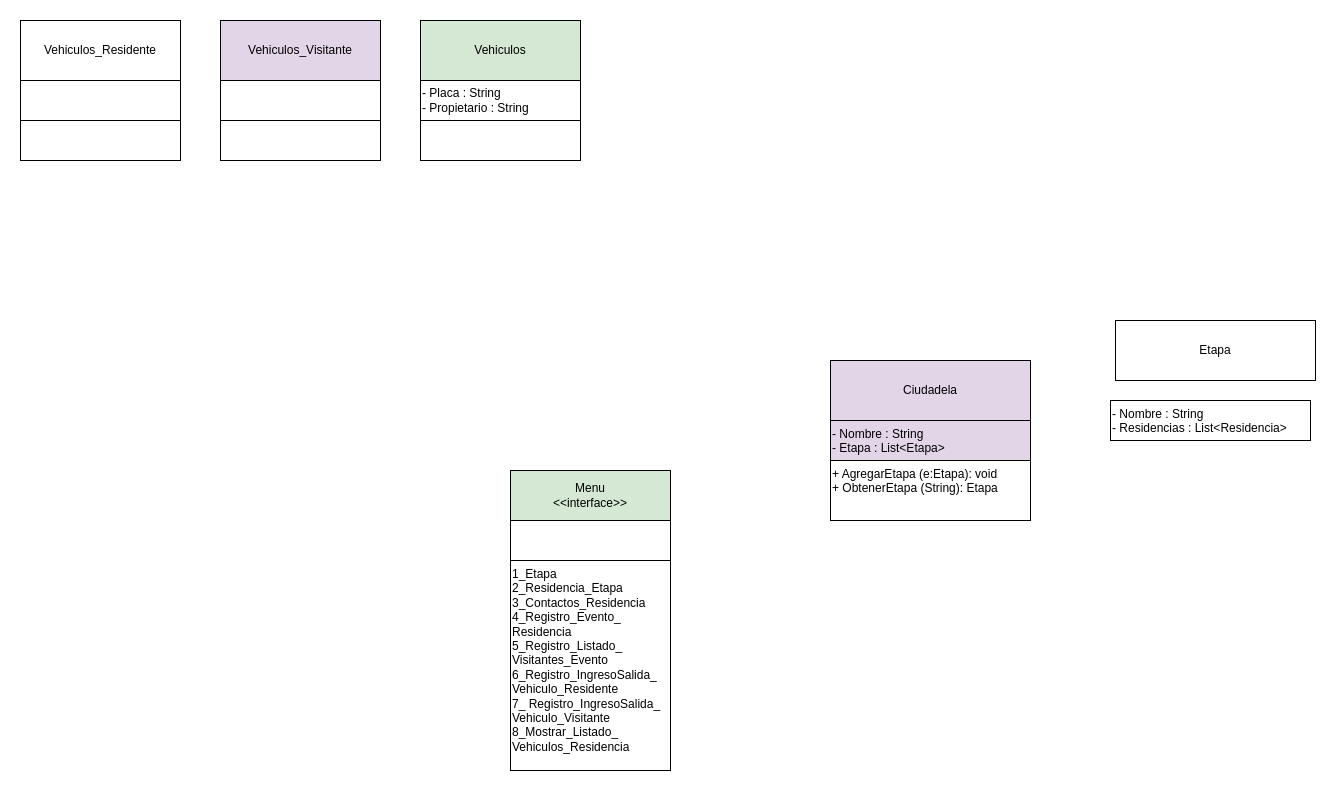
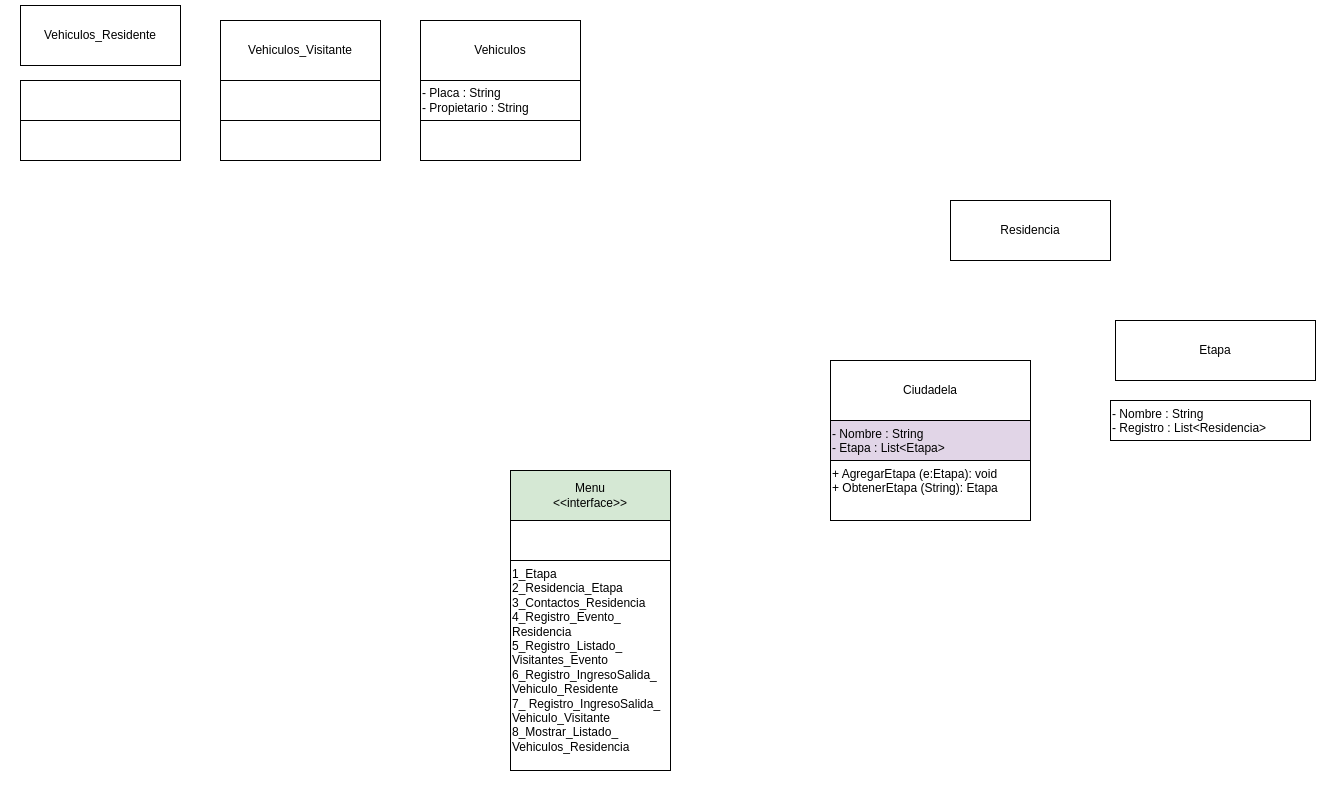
  <mxCell id="0" />
  <mxCell id="1" parent="0" />
  <mxCell id="2" value="" style="rounded=0;whiteSpace=wrap;html=1;" parent="1" vertex="1"><mxGeometry x="20" y="80" width="160" height="40" as="geometry" /></mxCell>
- <mxCell id="3" value="Vehiculos_Residente" style="rounded=0;whiteSpace=wrap;html=1;" parent="1" vertex="1"><mxGeometry x="20" y="20" width="160" height="60" as="geometry" /></mxCell>
+ <mxCell id="3" value="Vehiculos_Residente" style="rounded=0;whiteSpace=wrap;html=1;" parent="1" vertex="1"><mxGeometry x="20" y="5" width="160" height="60" as="geometry" /></mxCell>
  <mxCell id="4" value="" style="rounded=0;whiteSpace=wrap;html=1;" parent="1" vertex="1"><mxGeometry x="20" y="120" width="160" height="40" as="geometry" /></mxCell>
  <mxCell id="5" value="" style="rounded=0;whiteSpace=wrap;html=1;" parent="1" vertex="1"><mxGeometry x="220" y="80" width="160" height="40" as="geometry" /></mxCell>
- <mxCell id="6" value="Vehiculos_Visitante" style="rounded=0;whiteSpace=wrap;html=1;fillColor=#e1d5e7;" parent="1" vertex="1"><mxGeometry x="220" y="20" width="160" height="60" as="geometry" /></mxCell>
+ <mxCell id="6" value="Vehiculos_Visitante" style="rounded=0;whiteSpace=wrap;html=1;" parent="1" vertex="1"><mxGeometry x="220" y="20" width="160" height="60" as="geometry" /></mxCell>
  <mxCell id="7" value="" style="rounded=0;whiteSpace=wrap;html=1;" parent="1" vertex="1"><mxGeometry x="220" y="120" width="160" height="40" as="geometry" /></mxCell>
- <mxCell id="9" value="Ciudadela" style="rounded=0;whiteSpace=wrap;html=1;fillColor=#e1d5e7;" vertex="1" parent="1"><mxGeometry x="830" y="360" width="200" height="60" as="geometry" /></mxCell>
+ <mxCell id="8" value="Residencia" style="rounded=0;whiteSpace=wrap;html=1;" parent="1" vertex="1"><mxGeometry x="950" y="200" width="160" height="60" as="geometry" /></mxCell>
+ <mxCell id="9" value="Ciudadela" style="rounded=0;whiteSpace=wrap;html=1;" vertex="1" parent="1"><mxGeometry x="830" y="360" width="200" height="60" as="geometry" /></mxCell>
  <mxCell id="10" value="+ AgregarEtapa (e:Etapa): void&lt;div&gt;+ ObtenerEtapa (String): Etapa&lt;/div&gt;" style="rounded=0;whiteSpace=wrap;html=1;align=left;verticalAlign=top;" vertex="1" parent="1"><mxGeometry x="830" y="460" width="200" height="60" as="geometry" /></mxCell>
  <mxCell id="11" value="Menu&lt;div&gt;&amp;lt;&amp;lt;interface&amp;gt;&amp;gt;&lt;/div&gt;" style="rounded=0;whiteSpace=wrap;html=1;fillColor=#d5e8d4;" vertex="1" parent="1"><mxGeometry x="510" y="470" width="160" height="50" as="geometry" /></mxCell>
  <mxCell id="12" value="" style="rounded=0;whiteSpace=wrap;html=1;" vertex="1" parent="1"><mxGeometry x="510" y="520" width="160" height="40" as="geometry" /></mxCell>
  <mxCell id="13" value="1_Etapa&lt;div&gt;2_Residencia_Etapa&lt;/div&gt;&lt;div&gt;3_Contactos_Residencia&lt;/div&gt;&lt;div&gt;4_Registro_Evento_&lt;/div&gt;&lt;div&gt;Residencia&lt;/div&gt;&lt;div style=&quot;&quot;&gt;5_Registro_Listado_&lt;/div&gt;&lt;div style=&quot;&quot;&gt;Visitantes_Evento&lt;/div&gt;&lt;div style=&quot;&quot;&gt;6_Registro_IngresoSalida_&lt;/div&gt;&lt;div style=&quot;&quot;&gt;Vehiculo_Residente&lt;/div&gt;&lt;div style=&quot;&quot;&gt;7_&amp;nbsp;&lt;span style=&quot;background-color: initial;&quot;&gt;Registro_IngresoSalida_&lt;/span&gt;&lt;/div&gt;&lt;div style=&quot;&quot;&gt;&lt;span style=&quot;background-color: initial;&quot;&gt;Vehiculo_Visitante&lt;/span&gt;&lt;/div&gt;&lt;div style=&quot;&quot;&gt;&lt;span style=&quot;background-color: initial;&quot;&gt;8_Mostrar_Listado_&lt;/span&gt;&lt;/div&gt;&lt;div style=&quot;&quot;&gt;&lt;span style=&quot;background-color: initial;&quot;&gt;Vehiculos_Residencia&lt;/span&gt;&lt;/div&gt;" style="rounded=0;whiteSpace=wrap;html=1;align=left;verticalAlign=top;" vertex="1" parent="1"><mxGeometry x="510" y="560" width="160" height="210" as="geometry" /></mxCell>
  <mxCell id="14" value="- Nombre : String&lt;div&gt;- Etapa : List&amp;lt;Etapa&amp;gt;&lt;/div&gt;" style="rounded=0;whiteSpace=wrap;html=1;align=left;verticalAlign=top;fillColor=#e1d5e7;" vertex="1" parent="1"><mxGeometry x="830" y="420" width="200" height="40" as="geometry" /></mxCell>
  <mxCell id="15" value="Etapa" style="rounded=0;whiteSpace=wrap;html=1;" vertex="1" parent="1"><mxGeometry x="1115" y="320" width="200" height="60" as="geometry" /></mxCell>
- <mxCell id="16" value="- Nombre : String&lt;div&gt;- Residencias : List&amp;lt;Residencia&amp;gt;&lt;/div&gt;" style="rounded=0;whiteSpace=wrap;html=1;align=left;verticalAlign=top;" vertex="1" parent="1"><mxGeometry x="1110" y="400" width="200" height="40" as="geometry" /></mxCell>
- <mxCell id="17" value="Vehiculos" style="rounded=0;whiteSpace=wrap;html=1;fillColor=#d5e8d4;" vertex="1" parent="1"><mxGeometry x="420" y="20" width="160" height="60" as="geometry" /></mxCell>
+ <mxCell id="16" value="- Nombre : String&lt;div&gt;- Registro : List&amp;lt;Residencia&amp;gt;&lt;/div&gt;" style="rounded=0;whiteSpace=wrap;html=1;align=left;verticalAlign=top;" vertex="1" parent="1"><mxGeometry x="1110" y="400" width="200" height="40" as="geometry" /></mxCell>
+ <mxCell id="17" value="Vehiculos" style="rounded=0;whiteSpace=wrap;html=1;" vertex="1" parent="1"><mxGeometry x="420" y="20" width="160" height="60" as="geometry" /></mxCell>
  <mxCell id="18" value="- Placa : String&lt;div&gt;- Propietario : String&lt;/div&gt;" style="rounded=0;whiteSpace=wrap;html=1;align=left;" vertex="1" parent="1"><mxGeometry x="420" y="80" width="160" height="40" as="geometry" /></mxCell>
  <mxCell id="19" value="" style="rounded=0;whiteSpace=wrap;html=1;" vertex="1" parent="1"><mxGeometry x="420" y="120" width="160" height="40" as="geometry" /></mxCell>
